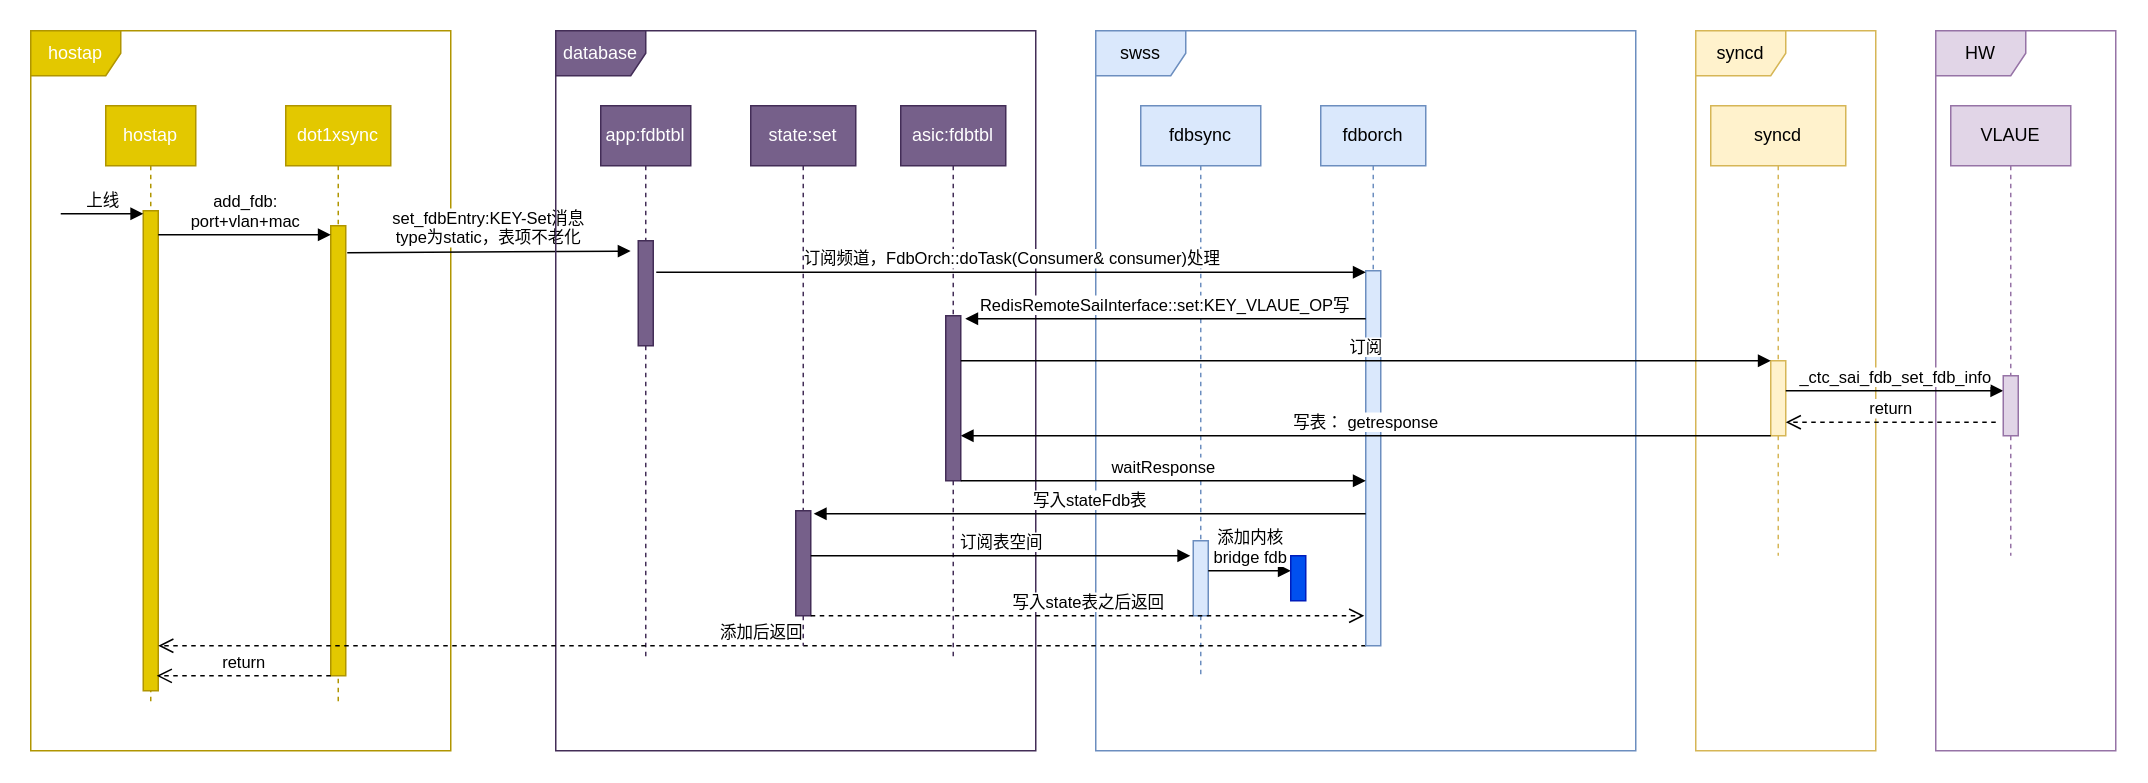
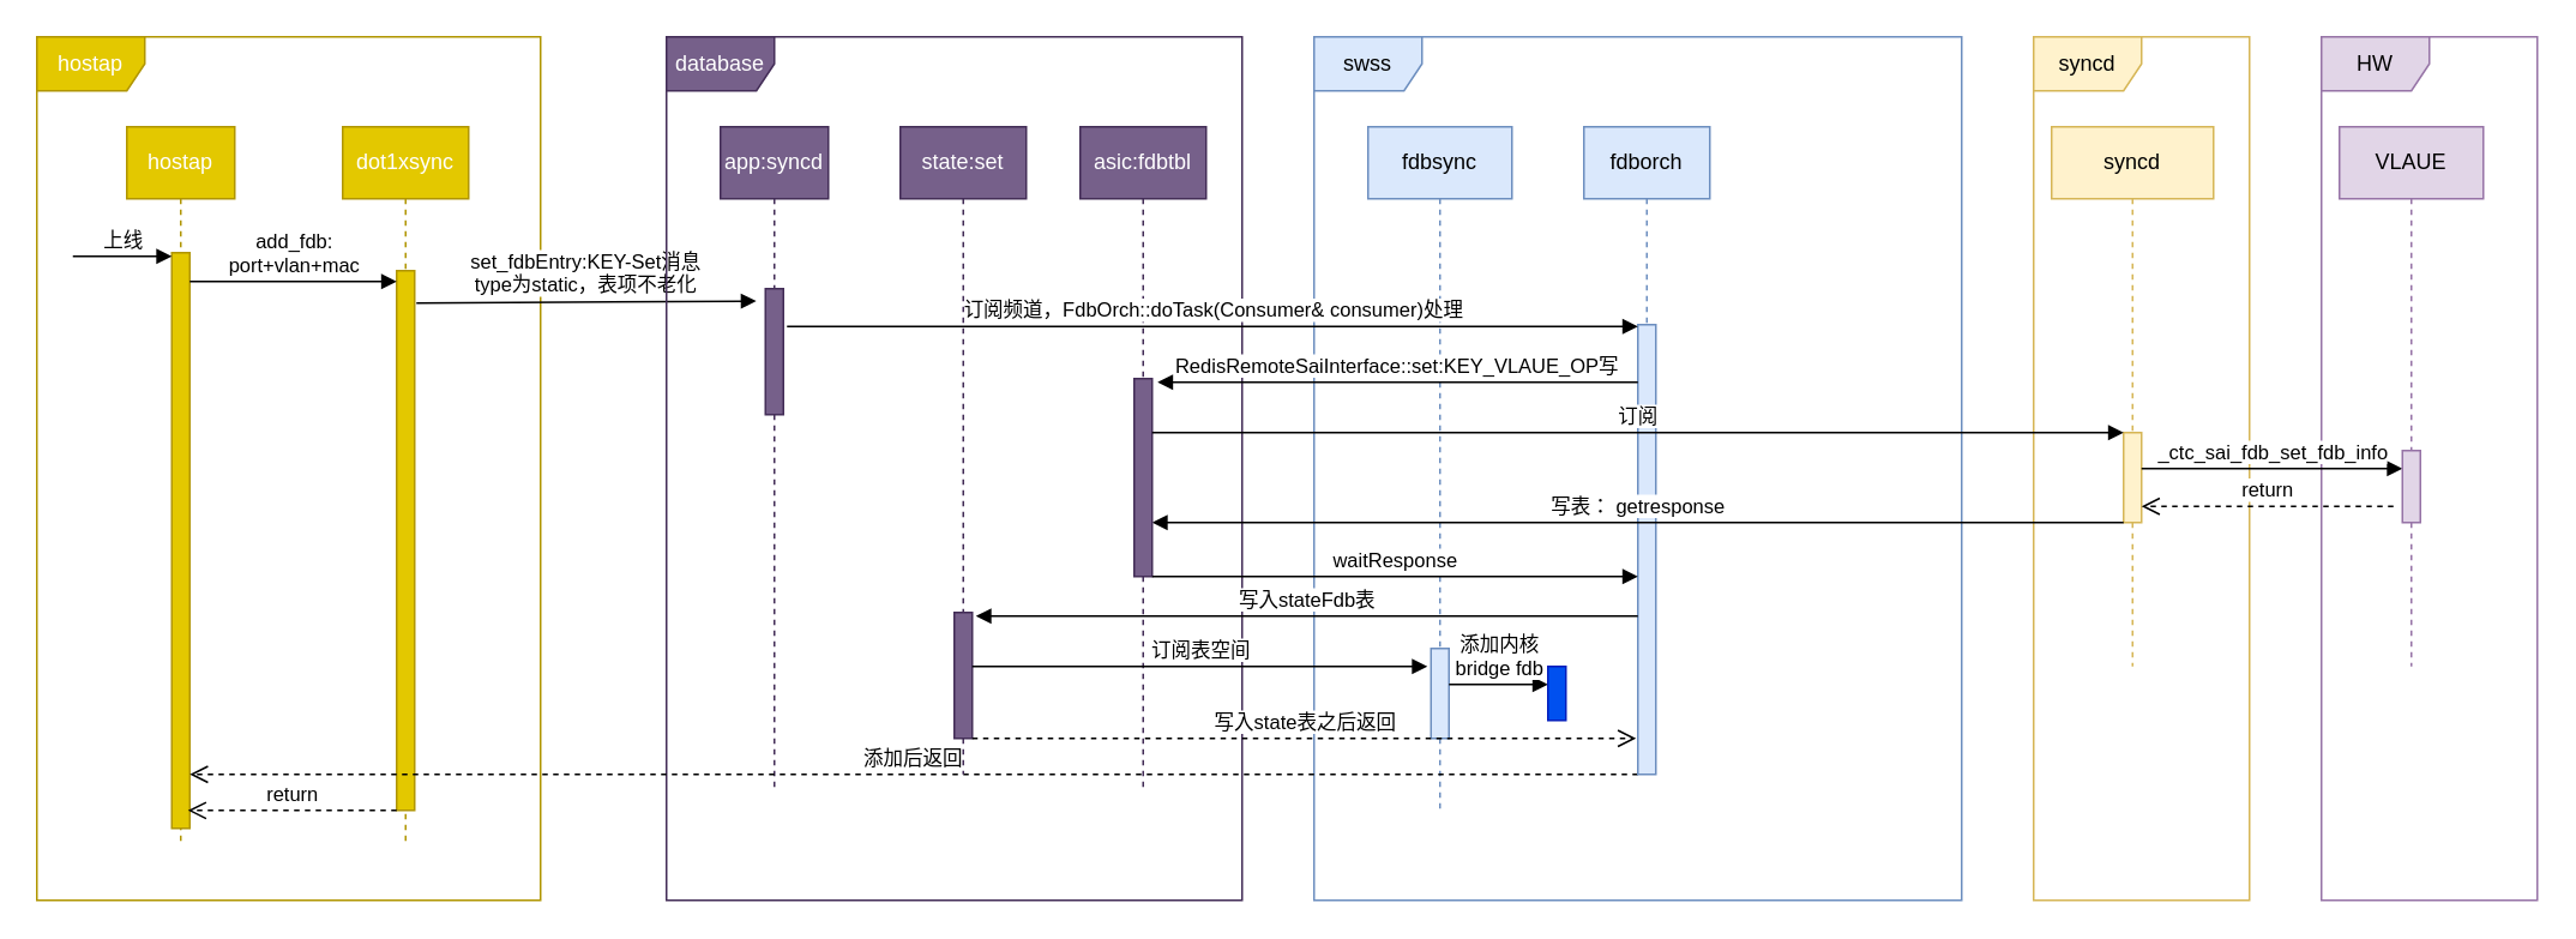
  <mxCell id="0" />
  <mxCell id="1" parent="0" />
  <mxCell id="2" value="hostap" style="shape=umlFrame;whiteSpace=wrap;html=1;fillColor=#e3c800;strokeColor=#B09500;fontColor=#ffffff;" parent="1" vertex="1"><mxGeometry x="20" y="20" width="280" height="480" as="geometry" /></mxCell>
  <mxCell id="3" value="hostap" style="shape=umlLifeline;perimeter=lifelinePerimeter;whiteSpace=wrap;html=1;container=1;collapsible=0;recursiveResize=0;outlineConnect=0;fillColor=#e3c800;strokeColor=#B09500;fontColor=#ffffff;" parent="1" vertex="1"><mxGeometry x="70" y="70" width="60" height="400" as="geometry" /></mxCell>
  <mxCell id="4" value="" style="html=1;points=[];perimeter=orthogonalPerimeter;fillColor=#e3c800;strokeColor=#B09500;fontColor=#ffffff;" parent="3" vertex="1"><mxGeometry x="25" y="70" width="10" height="320" as="geometry" /></mxCell>
  <mxCell id="5" value="dot1xsync" style="shape=umlLifeline;perimeter=lifelinePerimeter;whiteSpace=wrap;html=1;container=1;collapsible=0;recursiveResize=0;outlineConnect=0;fillColor=#e3c800;strokeColor=#B09500;fontColor=#ffffff;" parent="1" vertex="1"><mxGeometry x="190" y="70" width="70" height="400" as="geometry" /></mxCell>
  <mxCell id="6" value="" style="html=1;points=[];perimeter=orthogonalPerimeter;fillColor=#e3c800;strokeColor=#B09500;fontColor=#ffffff;" parent="5" vertex="1"><mxGeometry x="30" y="80" width="10" height="300" as="geometry" /></mxCell>
  <mxCell id="7" value="set_fdbEntry:KEY-Set消息&lt;br&gt;type为static，表项不老化" style="html=1;verticalAlign=bottom;endArrow=block;entryX=0.156;entryY=0.306;entryDx=0;entryDy=0;entryPerimeter=0;" parent="5" target="8" edge="1"><mxGeometry width="80" relative="1" as="geometry"><mxPoint x="41" y="98" as="sourcePoint" /><mxPoint x="292" y="97.04" as="targetPoint" /></mxGeometry></mxCell>
  <mxCell id="8" value="database" style="shape=umlFrame;whiteSpace=wrap;html=1;fillColor=#76608a;strokeColor=#432D57;fontColor=#ffffff;" parent="1" vertex="1"><mxGeometry x="370" y="20" width="320" height="480" as="geometry" /></mxCell>
  <mxCell id="9" value="swss" style="shape=umlFrame;whiteSpace=wrap;html=1;fillColor=#dae8fc;strokeColor=#6c8ebf;" parent="1" vertex="1"><mxGeometry x="730" y="20" width="360" height="480" as="geometry" /></mxCell>
  <mxCell id="10" value="syncd" style="shape=umlFrame;whiteSpace=wrap;html=1;fillColor=#fff2cc;strokeColor=#d6b656;" parent="1" vertex="1"><mxGeometry x="1130" y="20" width="120" height="480" as="geometry" /></mxCell>
  <mxCell id="11" value="HW" style="shape=umlFrame;whiteSpace=wrap;html=1;fillColor=#e1d5e7;strokeColor=#9673a6;" parent="1" vertex="1"><mxGeometry x="1290" y="20" width="120" height="480" as="geometry" /></mxCell>
  <mxCell id="12" value="上线" style="html=1;verticalAlign=bottom;endArrow=block;" parent="1" edge="1"><mxGeometry width="80" relative="1" as="geometry"><mxPoint x="40" y="142" as="sourcePoint" /><mxPoint x="95" y="142" as="targetPoint" /></mxGeometry></mxCell>
  <mxCell id="13" value="add_fdb:&lt;br&gt;port+vlan+mac" style="html=1;verticalAlign=bottom;endArrow=block;" parent="1" edge="1"><mxGeometry width="80" relative="1" as="geometry"><mxPoint x="105" y="156" as="sourcePoint" /><mxPoint x="220" y="156" as="targetPoint" /></mxGeometry></mxCell>
- <mxCell id="14" value="app:fdbtbl" style="shape=umlLifeline;perimeter=lifelinePerimeter;whiteSpace=wrap;html=1;container=1;collapsible=0;recursiveResize=0;outlineConnect=0;fillColor=#76608a;strokeColor=#432D57;fontColor=#ffffff;" parent="1" vertex="1"><mxGeometry x="400" y="70" width="60" height="370" as="geometry" /></mxCell>
+ <mxCell id="14" value="app:syncd" style="shape=umlLifeline;perimeter=lifelinePerimeter;whiteSpace=wrap;html=1;container=1;collapsible=0;recursiveResize=0;outlineConnect=0;fillColor=#76608a;strokeColor=#432D57;fontColor=#ffffff;" parent="1" vertex="1"><mxGeometry x="400" y="70" width="60" height="370" as="geometry" /></mxCell>
  <mxCell id="15" value="" style="html=1;points=[];perimeter=orthogonalPerimeter;fillColor=#76608a;strokeColor=#432D57;fontColor=#ffffff;" parent="14" vertex="1"><mxGeometry x="25" y="90" width="10" height="70" as="geometry" /></mxCell>
  <mxCell id="16" value="fdbsync" style="shape=umlLifeline;perimeter=lifelinePerimeter;whiteSpace=wrap;html=1;container=1;collapsible=0;recursiveResize=0;outlineConnect=0;fillColor=#dae8fc;strokeColor=#6c8ebf;" parent="1" vertex="1"><mxGeometry x="760" y="70" width="80" height="380" as="geometry" /></mxCell>
  <mxCell id="17" value="" style="html=1;points=[];perimeter=orthogonalPerimeter;fillColor=#dae8fc;strokeColor=#6c8ebf;" parent="16" vertex="1"><mxGeometry x="35" y="290" width="10" height="50" as="geometry" /></mxCell>
  <mxCell id="18" value="添加内核&lt;br&gt;bridge fdb" style="html=1;verticalAlign=bottom;endArrow=block;" parent="16" source="17" edge="1"><mxGeometry width="80" relative="1" as="geometry"><mxPoint x="50" y="310" as="sourcePoint" /><mxPoint x="100" y="310" as="targetPoint" /></mxGeometry></mxCell>
  <mxCell id="19" value="添加后返回" style="html=1;verticalAlign=bottom;endArrow=open;dashed=1;endSize=8;" parent="16" target="4" edge="1"><mxGeometry relative="1" as="geometry"><mxPoint x="150" y="360" as="sourcePoint" /><mxPoint x="-650" y="364" as="targetPoint" /></mxGeometry></mxCell>
  <mxCell id="20" value="fdborch" style="shape=umlLifeline;perimeter=lifelinePerimeter;whiteSpace=wrap;html=1;container=1;collapsible=0;recursiveResize=0;outlineConnect=0;fillColor=#dae8fc;strokeColor=#6c8ebf;" parent="1" vertex="1"><mxGeometry x="880" y="70" width="70" height="360" as="geometry" /></mxCell>
  <mxCell id="21" value="" style="html=1;points=[];perimeter=orthogonalPerimeter;fillColor=#dae8fc;strokeColor=#6c8ebf;" parent="20" vertex="1"><mxGeometry x="30" y="110" width="10" height="250" as="geometry" /></mxCell>
  <mxCell id="22" value="RedisRemoteSaiInterface::set:KEY_VLAUE_OP写" style="html=1;verticalAlign=bottom;endArrow=block;" parent="20" source="21" edge="1"><mxGeometry width="80" relative="1" as="geometry"><mxPoint x="30" y="140" as="sourcePoint" /><mxPoint x="-237" y="142" as="targetPoint" /></mxGeometry></mxCell>
  <mxCell id="23" value="写入stateFdb表" style="html=1;verticalAlign=bottom;endArrow=block;entryX=1.2;entryY=0.029;entryDx=0;entryDy=0;entryPerimeter=0;" parent="20" target="37" edge="1"><mxGeometry width="80" relative="1" as="geometry"><mxPoint x="30" y="272" as="sourcePoint" /><mxPoint x="110" y="270" as="targetPoint" /></mxGeometry></mxCell>
  <mxCell id="24" value="syncd" style="shape=umlLifeline;perimeter=lifelinePerimeter;whiteSpace=wrap;html=1;container=1;collapsible=0;recursiveResize=0;outlineConnect=0;fillColor=#fff2cc;strokeColor=#d6b656;" parent="1" vertex="1"><mxGeometry x="1140" y="70" width="90" height="300" as="geometry" /></mxCell>
  <mxCell id="25" value="" style="html=1;points=[];perimeter=orthogonalPerimeter;fillColor=#fff2cc;strokeColor=#d6b656;" parent="24" vertex="1"><mxGeometry x="40" y="170" width="10" height="50" as="geometry" /></mxCell>
  <mxCell id="26" value="_ctc_sai_fdb_set_fdb_info" style="html=1;verticalAlign=bottom;endArrow=block;" parent="24" target="34" edge="1"><mxGeometry width="80" relative="1" as="geometry"><mxPoint x="50" y="190" as="sourcePoint" /><mxPoint x="130" y="190" as="targetPoint" /></mxGeometry></mxCell>
  <mxCell id="27" value="写表：&amp;nbsp;getresponse" style="html=1;verticalAlign=bottom;endArrow=block;" parent="24" target="29" edge="1"><mxGeometry width="80" relative="1" as="geometry"><mxPoint x="40" y="220" as="sourcePoint" /><mxPoint x="120" y="220" as="targetPoint" /></mxGeometry></mxCell>
  <mxCell id="28" value="asic:fdbtbl" style="shape=umlLifeline;perimeter=lifelinePerimeter;whiteSpace=wrap;html=1;container=1;collapsible=0;recursiveResize=0;outlineConnect=0;fillColor=#76608a;strokeColor=#432D57;fontColor=#ffffff;" parent="1" vertex="1"><mxGeometry x="600" y="70" width="70" height="370" as="geometry" /></mxCell>
  <mxCell id="29" value="" style="html=1;points=[];perimeter=orthogonalPerimeter;fillColor=#76608a;strokeColor=#432D57;fontColor=#ffffff;" parent="28" vertex="1"><mxGeometry x="30" y="140" width="10" height="110" as="geometry" /></mxCell>
  <mxCell id="30" value="订阅" style="html=1;verticalAlign=bottom;endArrow=block;" parent="28" target="25" edge="1"><mxGeometry width="80" relative="1" as="geometry"><mxPoint x="40" y="170" as="sourcePoint" /><mxPoint x="120" y="170" as="targetPoint" /></mxGeometry></mxCell>
  <mxCell id="31" value="waitResponse" style="html=1;verticalAlign=bottom;endArrow=block;" parent="28" target="21" edge="1"><mxGeometry width="80" relative="1" as="geometry"><mxPoint x="40" y="250" as="sourcePoint" /><mxPoint x="120" y="250" as="targetPoint" /></mxGeometry></mxCell>
  <mxCell id="32" value="订阅频道，FdbOrch::doTask(Consumer&amp;amp; consumer)处理" style="html=1;verticalAlign=bottom;endArrow=block;exitX=1.2;exitY=0.3;exitDx=0;exitDy=0;exitPerimeter=0;" parent="1" source="15" target="21" edge="1"><mxGeometry width="80" relative="1" as="geometry"><mxPoint x="330" y="190" as="sourcePoint" /><mxPoint x="690" y="-50" as="targetPoint" /></mxGeometry></mxCell>
  <mxCell id="33" value="VLAUE" style="shape=umlLifeline;perimeter=lifelinePerimeter;whiteSpace=wrap;html=1;container=1;collapsible=0;recursiveResize=0;outlineConnect=0;fillColor=#e1d5e7;strokeColor=#9673a6;" parent="1" vertex="1"><mxGeometry x="1300" y="70" width="80" height="300" as="geometry" /></mxCell>
  <mxCell id="34" value="" style="html=1;points=[];perimeter=orthogonalPerimeter;fillColor=#e1d5e7;strokeColor=#9673a6;" parent="33" vertex="1"><mxGeometry x="35" y="180" width="10" height="40" as="geometry" /></mxCell>
  <mxCell id="35" value="return" style="html=1;verticalAlign=bottom;endArrow=open;dashed=1;endSize=8;" parent="1" edge="1"><mxGeometry relative="1" as="geometry"><mxPoint x="1330" y="281" as="sourcePoint" /><mxPoint x="1190" y="281" as="targetPoint" /></mxGeometry></mxCell>
  <mxCell id="36" value="state:set" style="shape=umlLifeline;perimeter=lifelinePerimeter;whiteSpace=wrap;html=1;container=1;collapsible=0;recursiveResize=0;outlineConnect=0;fillColor=#76608a;strokeColor=#432D57;fontColor=#ffffff;" parent="1" vertex="1"><mxGeometry x="500" y="70" width="70" height="360" as="geometry" /></mxCell>
  <mxCell id="37" value="" style="html=1;points=[];perimeter=orthogonalPerimeter;fillColor=#76608a;strokeColor=#432D57;fontColor=#ffffff;" parent="36" vertex="1"><mxGeometry x="30" y="270" width="10" height="70" as="geometry" /></mxCell>
  <mxCell id="38" value="订阅表空间" style="html=1;verticalAlign=bottom;endArrow=block;" parent="36" edge="1"><mxGeometry width="80" relative="1" as="geometry"><mxPoint x="40" y="300" as="sourcePoint" /><mxPoint x="293" y="300" as="targetPoint" /></mxGeometry></mxCell>
  <mxCell id="39" value="" style="html=1;points=[];perimeter=orthogonalPerimeter;fillColor=#0050ef;strokeColor=#001DBC;fontColor=#ffffff;" parent="1" vertex="1"><mxGeometry x="860" y="370" width="10" height="30" as="geometry" /></mxCell>
  <mxCell id="40" value="写入state表之后返回" style="html=1;verticalAlign=bottom;endArrow=open;dashed=1;endSize=8;entryX=-0.1;entryY=0.92;entryDx=0;entryDy=0;entryPerimeter=0;" parent="1" target="21" edge="1"><mxGeometry relative="1" as="geometry"><mxPoint x="540" y="410" as="sourcePoint" /><mxPoint x="460" y="410" as="targetPoint" /></mxGeometry></mxCell>
  <mxCell id="41" value="return" style="html=1;verticalAlign=bottom;endArrow=open;dashed=1;endSize=8;entryX=0.9;entryY=0.969;entryDx=0;entryDy=0;entryPerimeter=0;" parent="1" target="4" edge="1"><mxGeometry relative="1" as="geometry"><mxPoint x="220" y="450" as="sourcePoint" /><mxPoint x="140" y="450" as="targetPoint" /></mxGeometry></mxCell>
